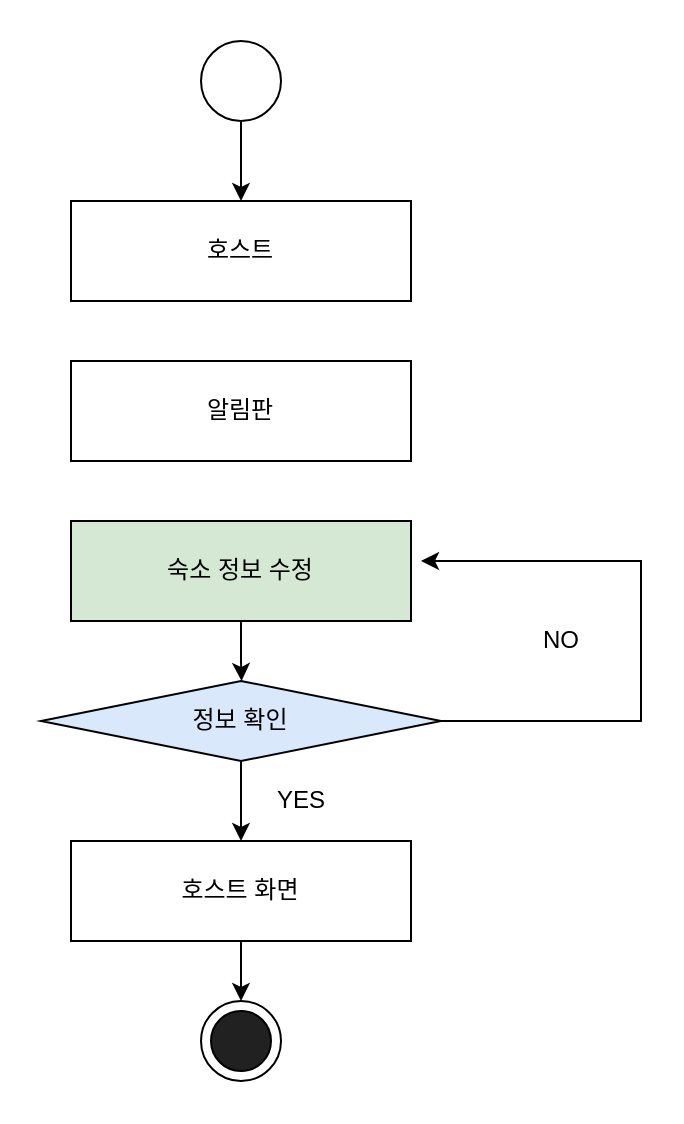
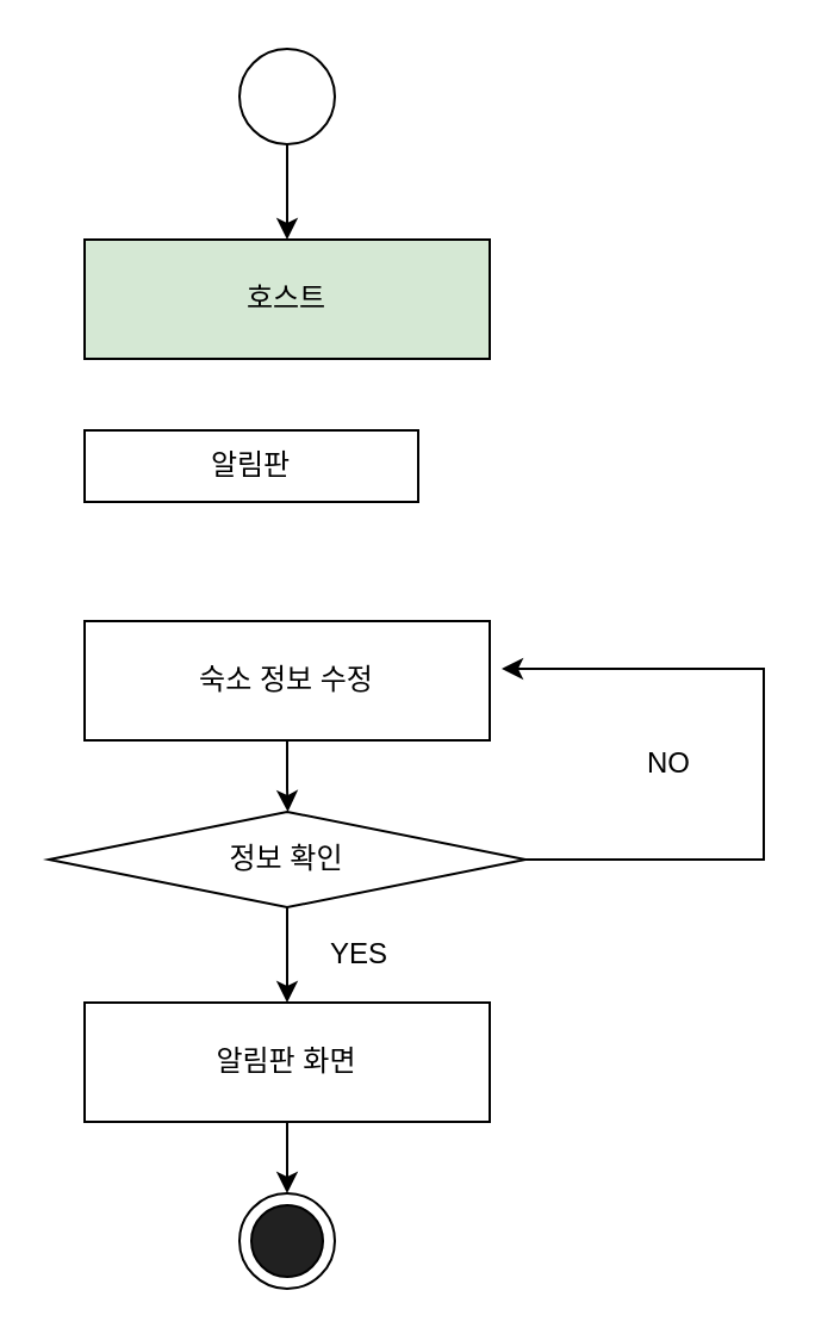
  <mxCell id="0" />
  <mxCell id="1" parent="0" />
  <mxCell id="2" value="" style="edgeStyle=orthogonalEdgeStyle;rounded=0;orthogonalLoop=1;jettySize=auto;html=1;" edge="1" parent="1" source="3"><mxGeometry relative="1" as="geometry"><mxPoint x="120" y="100" as="targetPoint" /></mxGeometry></mxCell>
  <mxCell id="3" value="" style="ellipse;whiteSpace=wrap;html=1;aspect=fixed;" vertex="1" parent="1"><mxGeometry x="100" y="20" width="40" height="40" as="geometry" /></mxCell>
- <mxCell id="4" value="호스트" style="rounded=0;whiteSpace=wrap;html=1;" vertex="1" parent="1"><mxGeometry x="35" y="100" width="170" height="50" as="geometry" /></mxCell>
- <mxCell id="5" value="알림판" style="rounded=0;whiteSpace=wrap;html=1;" vertex="1" parent="1"><mxGeometry x="35" y="180" width="170" height="50" as="geometry" /></mxCell>
+ <mxCell id="4" value="호스트" style="rounded=0;whiteSpace=wrap;html=1;fillColor=#d5e8d4;" vertex="1" parent="1"><mxGeometry x="35" y="100" width="170" height="50" as="geometry" /></mxCell>
+ <mxCell id="5" value="알림판" style="rounded=0;whiteSpace=wrap;html=1;" vertex="1" parent="1"><mxGeometry x="35" y="180" width="140" height="30" as="geometry" /></mxCell>
  <mxCell id="6" value="" style="edgeStyle=orthogonalEdgeStyle;rounded=0;orthogonalLoop=1;jettySize=auto;html=1;" edge="1" parent="1" source="7"><mxGeometry relative="1" as="geometry"><mxPoint x="120.286" y="340" as="targetPoint" /></mxGeometry></mxCell>
- <mxCell id="7" value="숙소 정보 수정" style="rounded=0;whiteSpace=wrap;html=1;fillColor=#d5e8d4;" vertex="1" parent="1"><mxGeometry x="35" y="260" width="170" height="50" as="geometry" /></mxCell>
+ <mxCell id="7" value="숙소 정보 수정" style="rounded=0;whiteSpace=wrap;html=1;" vertex="1" parent="1"><mxGeometry x="35" y="260" width="170" height="50" as="geometry" /></mxCell>
  <mxCell id="8" value="" style="edgeStyle=orthogonalEdgeStyle;rounded=0;orthogonalLoop=1;jettySize=auto;html=1;" edge="1" parent="1" source="10"><mxGeometry relative="1" as="geometry"><mxPoint x="120" y="420" as="targetPoint" /></mxGeometry></mxCell>
  <mxCell id="9" value="" style="edgeStyle=orthogonalEdgeStyle;rounded=0;orthogonalLoop=1;jettySize=auto;html=1;" edge="1" parent="1" source="10"><mxGeometry relative="1" as="geometry"><mxPoint x="210" y="280" as="targetPoint" /><Array as="points"><mxPoint x="320" y="360" /><mxPoint x="320" y="280" /></Array></mxGeometry></mxCell>
- <mxCell id="10" value="정보 확인" style="rhombus;whiteSpace=wrap;html=1;fillColor=#dae8fc;" vertex="1" parent="1"><mxGeometry x="20" y="340" width="200" height="40" as="geometry" /></mxCell>
+ <mxCell id="10" value="정보 확인" style="rhombus;whiteSpace=wrap;html=1;" vertex="1" parent="1"><mxGeometry x="20" y="340" width="200" height="40" as="geometry" /></mxCell>
  <mxCell id="11" value="" style="edgeStyle=orthogonalEdgeStyle;rounded=0;orthogonalLoop=1;jettySize=auto;html=1;" edge="1" parent="1" source="12"><mxGeometry relative="1" as="geometry"><mxPoint x="120" y="500" as="targetPoint" /></mxGeometry></mxCell>
- <mxCell id="12" value="호스트 화면" style="rounded=0;whiteSpace=wrap;html=1;" vertex="1" parent="1"><mxGeometry x="35" y="420" width="170" height="50" as="geometry" /></mxCell>
+ <mxCell id="12" value="알림판 화면" style="rounded=0;whiteSpace=wrap;html=1;" vertex="1" parent="1"><mxGeometry x="35" y="420" width="170" height="50" as="geometry" /></mxCell>
  <mxCell id="13" value="YES" style="text;html=1;align=center;verticalAlign=middle;resizable=0;points=[];;autosize=1;" vertex="1" parent="1"><mxGeometry x="130" y="390" width="40" height="20" as="geometry" /></mxCell>
  <mxCell id="14" value="NO" style="text;html=1;align=center;verticalAlign=middle;resizable=0;points=[];;autosize=1;" vertex="1" parent="1"><mxGeometry x="265" y="310" width="30" height="20" as="geometry" /></mxCell>
  <mxCell id="15" value="" style="ellipse;whiteSpace=wrap;html=1;aspect=fixed;" vertex="1" parent="1"><mxGeometry x="100" y="500" width="40" height="40" as="geometry" /></mxCell>
  <mxCell id="16" value="" style="ellipse;whiteSpace=wrap;html=1;aspect=fixed;fillColor=#212121;" vertex="1" parent="1"><mxGeometry x="105" y="505" width="30" height="30" as="geometry" /></mxCell>
